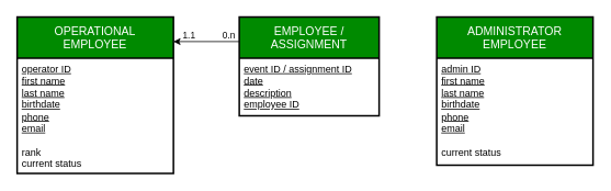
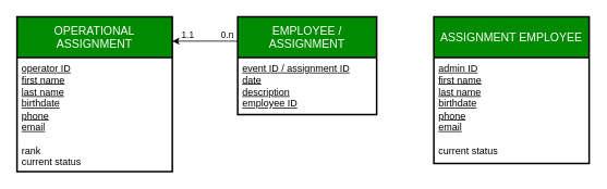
  <mxCell id="0" />
  <mxCell id="1" parent="0" />
- <mxCell id="2" value="OPERATIONAL&lt;br&gt;EMPLOYEE" style="swimlane;childLayout=stackLayout;horizontal=1;startSize=50;horizontalStack=0;rounded=0;fontSize=14;fontStyle=0;strokeWidth=2;resizeParent=0;resizeLast=1;shadow=0;dashed=0;align=center;arcSize=4;whiteSpace=wrap;html=1;fillColor=#008a00;fontColor=#ffffff;strokeColor=#000000;swimlaneFillColor=#FFFFFF;" parent="1" vertex="1"><mxGeometry x="20" y="20" width="190" height="190" as="geometry" /></mxCell>
+ <mxCell id="2" value="OPERATIONAL&lt;br&gt;ASSIGNMENT" style="swimlane;childLayout=stackLayout;horizontal=1;startSize=50;horizontalStack=0;rounded=0;fontSize=14;fontStyle=0;strokeWidth=2;resizeParent=0;resizeLast=1;shadow=0;dashed=0;align=center;arcSize=4;whiteSpace=wrap;html=1;fillColor=#008a00;fontColor=#ffffff;strokeColor=#000000;swimlaneFillColor=#FFFFFF;" parent="1" vertex="1"><mxGeometry x="20" y="20" width="190" height="190" as="geometry" /></mxCell>
  <mxCell id="3" value="&lt;font color=&quot;#000000&quot;&gt;&lt;u&gt;operator ID&lt;/u&gt;&lt;br&gt;&lt;u&gt;first name&lt;br&gt;last name&lt;br&gt;birthdate&lt;br&gt;phone&lt;br&gt;email&lt;br&gt;&lt;/u&gt;&lt;br&gt;rank&lt;br&gt;current status&lt;/font&gt;" style="align=left;strokeColor=none;fillColor=none;spacingLeft=4;fontSize=12;verticalAlign=top;resizable=0;rotatable=0;part=1;html=1;" parent="2" vertex="1"><mxGeometry y="50" width="190" height="140" as="geometry" /></mxCell>
  <mxCell id="4" value="EMPLOYEE / ASSIGNMENT" style="swimlane;childLayout=stackLayout;horizontal=1;startSize=50;horizontalStack=0;rounded=0;fontSize=14;fontStyle=0;strokeWidth=2;resizeParent=0;resizeLast=1;shadow=0;dashed=0;align=center;arcSize=4;whiteSpace=wrap;html=1;fillColor=#008a00;fontColor=#ffffff;strokeColor=#000000;swimlaneFillColor=#FFFFFF;" parent="1" vertex="1"><mxGeometry x="290" y="20" width="170" height="120" as="geometry" /></mxCell>
  <mxCell id="5" value="&lt;font style=&quot;&quot; color=&quot;#000000&quot;&gt;&lt;u&gt;event ID / assignment ID&lt;br&gt;&lt;/u&gt;&lt;/font&gt;&lt;u style=&quot;color: rgb(0, 0, 0);&quot;&gt;date&lt;/u&gt;&lt;font style=&quot;&quot; color=&quot;#000000&quot;&gt;&lt;u&gt;&lt;br&gt;description&lt;br&gt;&lt;/u&gt;&lt;/font&gt;&lt;u style=&quot;color: rgb(0, 0, 0);&quot;&gt;employee ID&lt;/u&gt;&lt;u style=&quot;color: rgb(0, 0, 0);&quot;&gt;&lt;br&gt;&lt;/u&gt;" style="align=left;strokeColor=none;fillColor=none;spacingLeft=4;fontSize=12;verticalAlign=top;resizable=0;rotatable=0;part=1;html=1;" parent="4" vertex="1"><mxGeometry y="50" width="170" height="70" as="geometry" /></mxCell>
  <mxCell id="6" value="" style="endArrow=classic;html=1;rounded=0;strokeColor=#000000;" parent="1" edge="1"><mxGeometry relative="1" as="geometry"><mxPoint x="290" y="50" as="sourcePoint" /><mxPoint x="210" y="50" as="targetPoint" /></mxGeometry></mxCell>
  <mxCell id="7" value="0.n" style="edgeLabel;resizable=0;html=1;align=left;verticalAlign=bottom;labelBackgroundColor=none;fontColor=#000000;" parent="6" connectable="0" vertex="1"><mxGeometry x="-1" relative="1" as="geometry"><mxPoint x="-22" as="offset" /></mxGeometry></mxCell>
  <mxCell id="8" value="1.1" style="edgeLabel;resizable=0;html=1;align=right;verticalAlign=bottom;labelBackgroundColor=none;fontColor=#000000;" parent="6" connectable="0" vertex="1"><mxGeometry x="1" relative="1" as="geometry"><mxPoint x="27" as="offset" /></mxGeometry></mxCell>
- <mxCell id="9" value="ADMINISTRATOR EMPLOYEE" style="swimlane;childLayout=stackLayout;horizontal=1;startSize=50;horizontalStack=0;rounded=0;fontSize=14;fontStyle=0;strokeWidth=2;resizeParent=0;resizeLast=1;shadow=0;dashed=0;align=center;arcSize=4;whiteSpace=wrap;html=1;fillColor=#008a00;fontColor=#ffffff;strokeColor=#000000;swimlaneFillColor=#FFFFFF;" parent="1" vertex="1"><mxGeometry x="530" y="20" width="190" height="180" as="geometry" /></mxCell>
+ <mxCell id="9" value="ASSIGNMENT EMPLOYEE" style="swimlane;childLayout=stackLayout;horizontal=1;startSize=50;horizontalStack=0;rounded=0;fontSize=14;fontStyle=0;strokeWidth=2;resizeParent=0;resizeLast=1;shadow=0;dashed=0;align=center;arcSize=4;whiteSpace=wrap;html=1;fillColor=#008a00;fontColor=#ffffff;strokeColor=#000000;swimlaneFillColor=#FFFFFF;" parent="1" vertex="1"><mxGeometry x="530" y="20" width="190" height="180" as="geometry" /></mxCell>
  <mxCell id="10" value="&lt;font color=&quot;#000000&quot;&gt;&lt;u&gt;admin ID&lt;br&gt;&lt;/u&gt;&lt;u&gt;first name&lt;br&gt;last name&lt;br&gt;birthdate&lt;br&gt;phone&lt;br&gt;email&lt;br&gt;&lt;/u&gt;&lt;br&gt;current status&lt;/font&gt;" style="align=left;strokeColor=none;fillColor=none;spacingLeft=4;fontSize=12;verticalAlign=top;resizable=0;rotatable=0;part=1;html=1;" parent="9" vertex="1"><mxGeometry y="50" width="190" height="130" as="geometry" /></mxCell>
